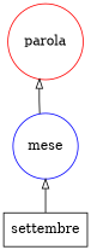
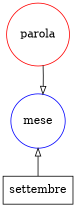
  digraph {
    fontname="DejaVu Serif"
    rankdir=BT
    node [fontname="DejaVu Serif" shape=circle]
    edge [arrowhead=empty fontname="DejaVu Serif"]
    n1 [label=settembre shape=box]
    n2 [color=red label=parola]
    n3 [color=blue label=mese]
    subgraph sub_1 {
      rank=source
      n1
    }
    subgraph sub_2 {
      rank=same
      n2
    }
    subgraph sub_3 {
      rank=same
      n3
    }
    subgraph sub_4 {
      rank=same
    }
    subgraph sub_5 {
      rank=same
    }
    n1 -> n3
-   n3 -> n2
+   n2 -> n3
  }
